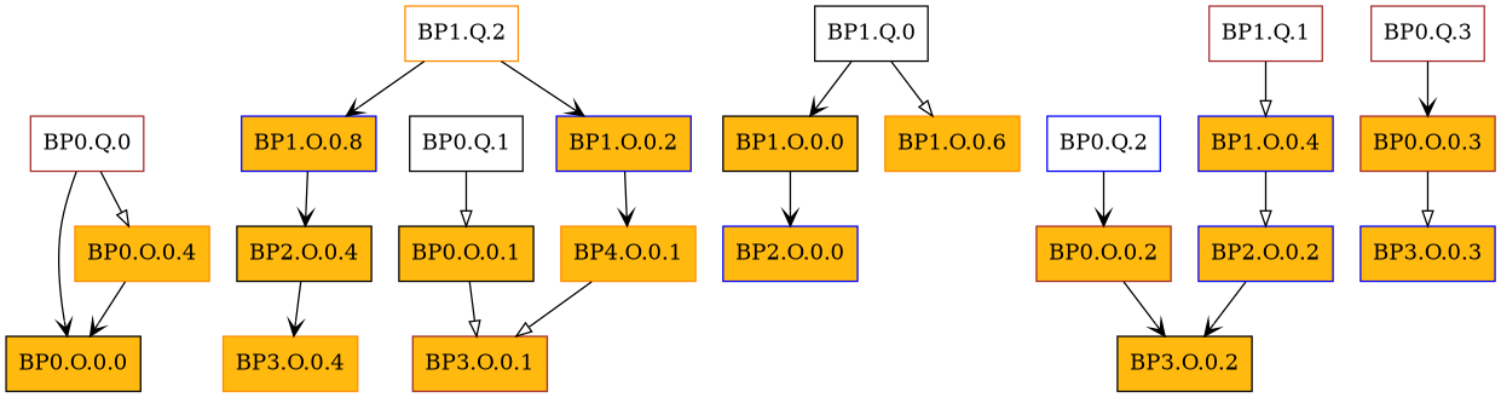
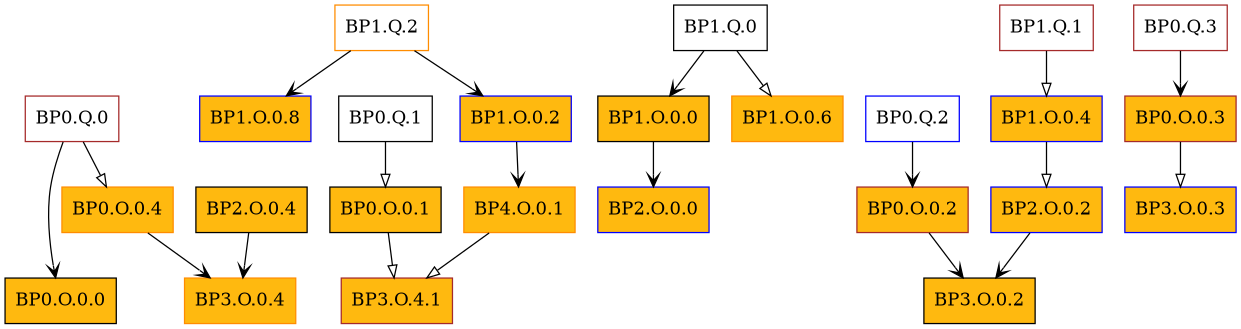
  digraph {
    node [color=black fillcolor=darkgoldenrod1 shape=rect style=filled]
    edge [arrowhead=vee]
    n1 [label="BP0.O.0.0"]
    n2 [color=brown label="BP0.Q.0" fillcolor="" style=""]
    n3 [color=darkorange label="BP0.O.0.4"]
    n4 [color=darkorange label="BP3.O.0.4"]
    n5 [color=blue label="BP2.O.0.0"]
    n6 [label="BP1.O.0.0"]
    n7 [label="BP1.Q.0" fillcolor="" style=""]
    n8 [color=darkorange label="BP1.O.0.6"]
-   n9 [color=brown label="BP3.O.0.1"]
+   n9 [color=brown label="BP3.O.4.1"]
    n10 [label="BP0.O.0.1"]
    n11 [label="BP0.Q.1" fillcolor="" style=""]
    n12 [color=darkorange label="BP4.O.0.1"]
    n13 [color=blue label="BP1.O.0.2"]
    n14 [color=darkorange label="BP1.Q.2" fillcolor="" style=""]
    n15 [color=blue label="BP1.O.0.8"]
    n16 [label="BP2.O.0.4"]
    n17 [label="BP3.O.0.2"]
    n18 [color=brown label="BP0.O.0.2"]
    n19 [color=blue label="BP0.Q.2" fillcolor="" style=""]
    n20 [color=blue label="BP2.O.0.2"]
    n21 [color=blue label="BP1.O.0.4"]
    n22 [color=brown label="BP1.Q.1" fillcolor="" style=""]
    n23 [color=blue label="BP3.O.0.3"]
    n24 [color=brown label="BP0.O.0.3"]
    n25 [color=brown label="BP0.Q.3" fillcolor="" style=""]
    n2 -> n1
    n2 -> n3 [arrowhead=onormal]
-   n3 -> n1
+   n3 -> n4
    n6 -> n5
    n7 -> n6
    n7 -> n8 [arrowhead=onormal]
    n10 -> n9 [arrowhead=onormal]
    n11 -> n10 [arrowhead=onormal]
    n12 -> n9 [arrowhead=onormal]
    n13 -> n12
    n14 -> n13
    n14 -> n15
-   n15 -> n16
    n16 -> n4
    n18 -> n17
    n19 -> n18
    n20 -> n17
    n21 -> n20 [arrowhead=onormal]
    n22 -> n21 [arrowhead=onormal]
    n24 -> n23 [arrowhead=onormal]
    n25 -> n24
  }
